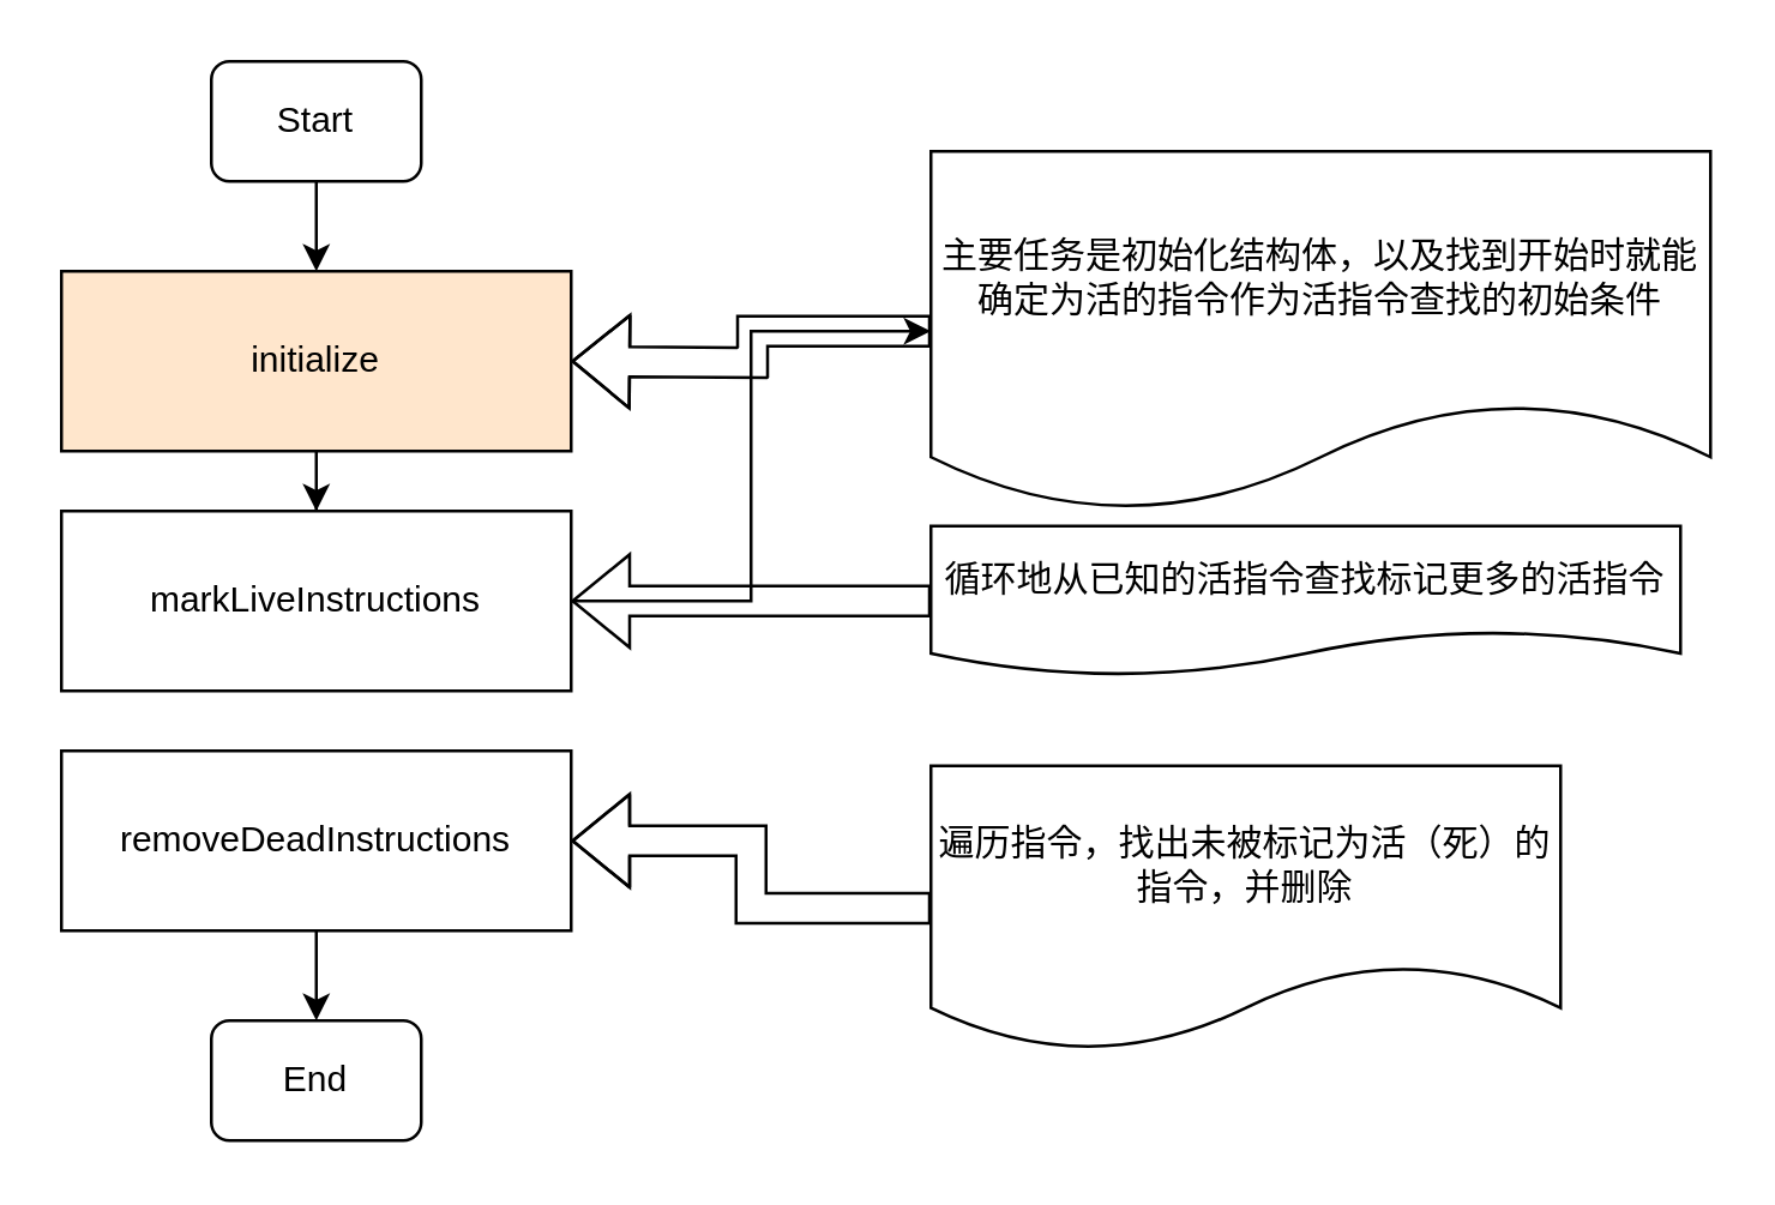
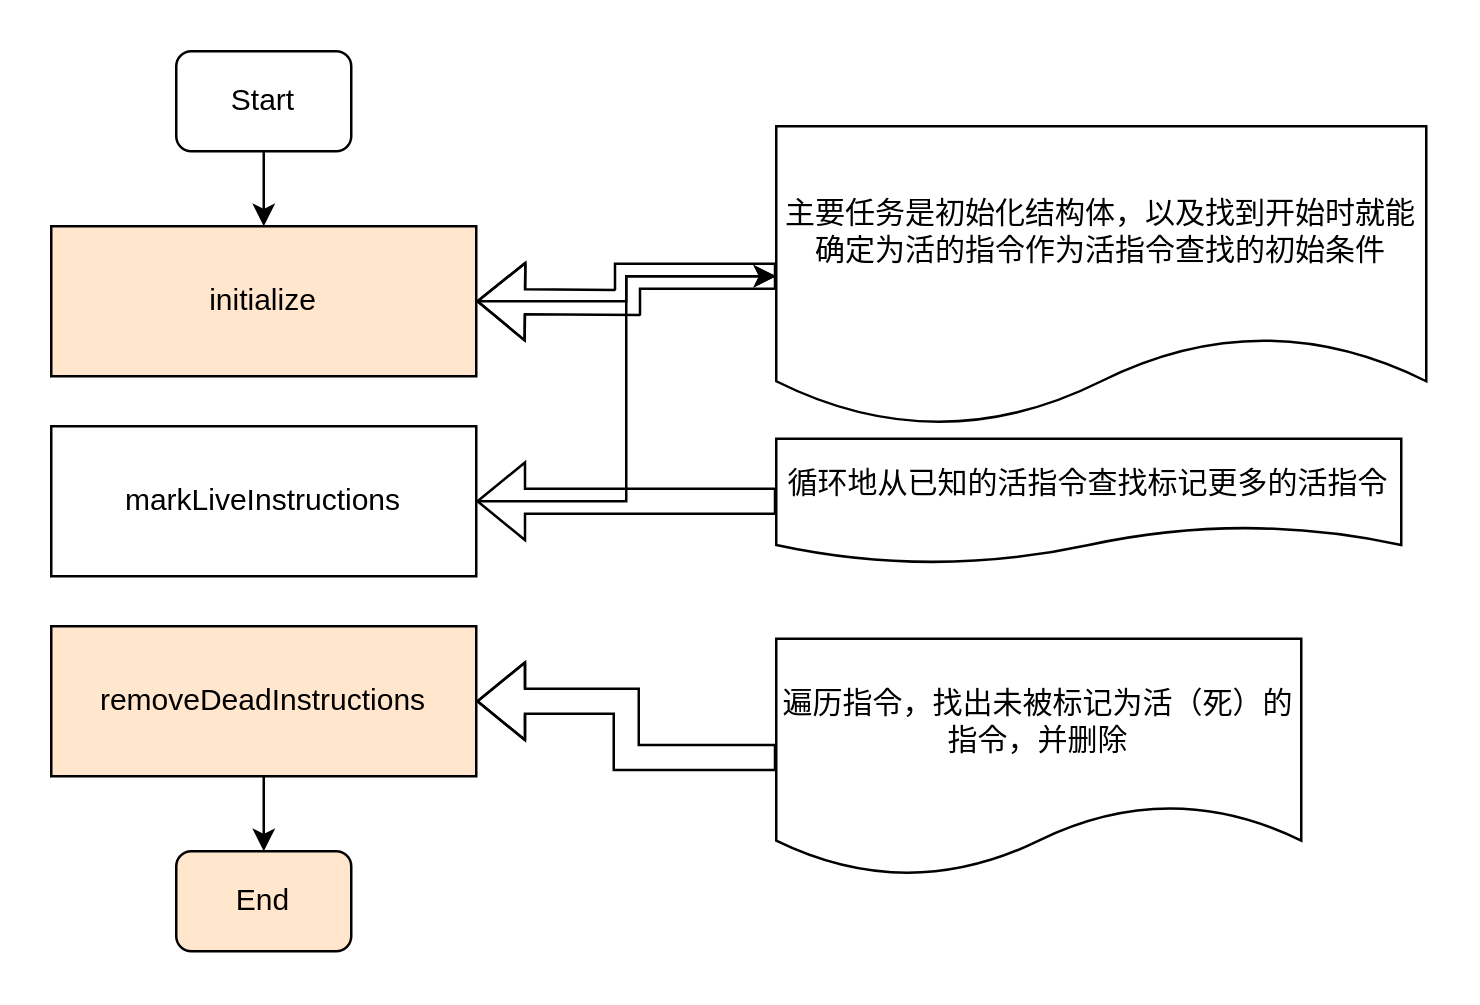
  <mxCell id="0" />
  <mxCell id="1" parent="0" />
  <mxCell id="2" value="" style="edgeStyle=orthogonalEdgeStyle;rounded=0;orthogonalLoop=1;jettySize=auto;html=1;" edge="1" parent="1" source="3" target="6"><mxGeometry relative="1" as="geometry" /></mxCell>
  <mxCell id="3" value="Start" style="rounded=1;whiteSpace=wrap;html=1;" vertex="1" parent="1"><mxGeometry x="70" y="20" width="70" height="40" as="geometry" /></mxCell>
- <mxCell id="4" value="End" style="rounded=1;whiteSpace=wrap;html=1;" vertex="1" parent="1"><mxGeometry x="70" y="340" width="70" height="40" as="geometry" /></mxCell>
- <mxCell id="5" value="" style="edgeStyle=orthogonalEdgeStyle;rounded=0;orthogonalLoop=1;jettySize=auto;html=1;" edge="1" parent="1" source="6" target="8"><mxGeometry relative="1" as="geometry" /></mxCell>
+ <mxCell id="4" value="End" style="rounded=1;whiteSpace=wrap;html=1;fillColor=#ffe6cc;" vertex="1" parent="1"><mxGeometry x="70" y="340" width="70" height="40" as="geometry" /></mxCell>
+ <mxCell id="5" value="" style="edgeStyle=orthogonalEdgeStyle;rounded=0;orthogonalLoop=1;jettySize=auto;html=1;" edge="1" parent="1" source="6" target="12"><mxGeometry relative="1" as="geometry" /></mxCell>
  <mxCell id="6" value="initialize" style="rounded=0;whiteSpace=wrap;html=1;fillColor=#ffe6cc;" vertex="1" parent="1"><mxGeometry x="20" y="90" width="170" height="60" as="geometry" /></mxCell>
  <mxCell id="7" value="" style="edgeStyle=orthogonalEdgeStyle;rounded=0;orthogonalLoop=1;jettySize=auto;html=1;" edge="1" parent="1" source="8" target="12"><mxGeometry relative="1" as="geometry" /></mxCell>
  <mxCell id="8" value="markLiveInstructions" style="rounded=0;whiteSpace=wrap;html=1;" vertex="1" parent="1"><mxGeometry x="20" y="170" width="170" height="60" as="geometry" /></mxCell>
  <mxCell id="9" value="" style="edgeStyle=orthogonalEdgeStyle;rounded=0;orthogonalLoop=1;jettySize=auto;html=1;" edge="1" parent="1" source="10" target="4"><mxGeometry relative="1" as="geometry" /></mxCell>
- <mxCell id="10" value="removeDeadInstructions" style="rounded=0;whiteSpace=wrap;html=1;" vertex="1" parent="1"><mxGeometry x="20" y="250" width="170" height="60" as="geometry" /></mxCell>
+ <mxCell id="10" value="removeDeadInstructions" style="rounded=0;whiteSpace=wrap;html=1;fillColor=#ffe6cc;" vertex="1" parent="1"><mxGeometry x="20" y="250" width="170" height="60" as="geometry" /></mxCell>
  <mxCell id="11" style="edgeStyle=orthogonalEdgeStyle;shape=flexArrow;rounded=0;orthogonalLoop=1;jettySize=auto;html=1;exitX=0;exitY=0.5;exitDx=0;exitDy=0;" edge="1" parent="1" source="12"><mxGeometry relative="1" as="geometry"><mxPoint x="190" y="120" as="targetPoint" /></mxGeometry></mxCell>
  <mxCell id="12" value="主要任务是初始化结构体，以及找到开始时就能确定为活的指令作为活指令查找的初始条件" style="shape=document;whiteSpace=wrap;html=1;boundedLbl=1;" vertex="1" parent="1"><mxGeometry x="310" y="50" width="260" height="120" as="geometry" /></mxCell>
  <mxCell id="13" style="edgeStyle=orthogonalEdgeStyle;rounded=0;orthogonalLoop=1;jettySize=auto;html=1;exitX=0;exitY=0.5;exitDx=0;exitDy=0;shape=flexArrow;" edge="1" parent="1" source="14" target="8"><mxGeometry relative="1" as="geometry" /></mxCell>
  <mxCell id="14" value="循环地从已知的活指令查找标记更多的活指令" style="shape=document;whiteSpace=wrap;html=1;boundedLbl=1;" vertex="1" parent="1"><mxGeometry x="310" y="175" width="250" height="50" as="geometry" /></mxCell>
  <mxCell id="15" style="edgeStyle=orthogonalEdgeStyle;shape=flexArrow;rounded=0;orthogonalLoop=1;jettySize=auto;html=1;exitX=0;exitY=0.5;exitDx=0;exitDy=0;entryX=1;entryY=0.5;entryDx=0;entryDy=0;" edge="1" parent="1" source="16" target="10"><mxGeometry relative="1" as="geometry" /></mxCell>
  <mxCell id="16" value="遍历指令，找出未被标记为活（死）的指令，并删除&lt;br&gt;" style="shape=document;whiteSpace=wrap;html=1;boundedLbl=1;" vertex="1" parent="1"><mxGeometry x="310" y="255" width="210" height="95" as="geometry" /></mxCell>
